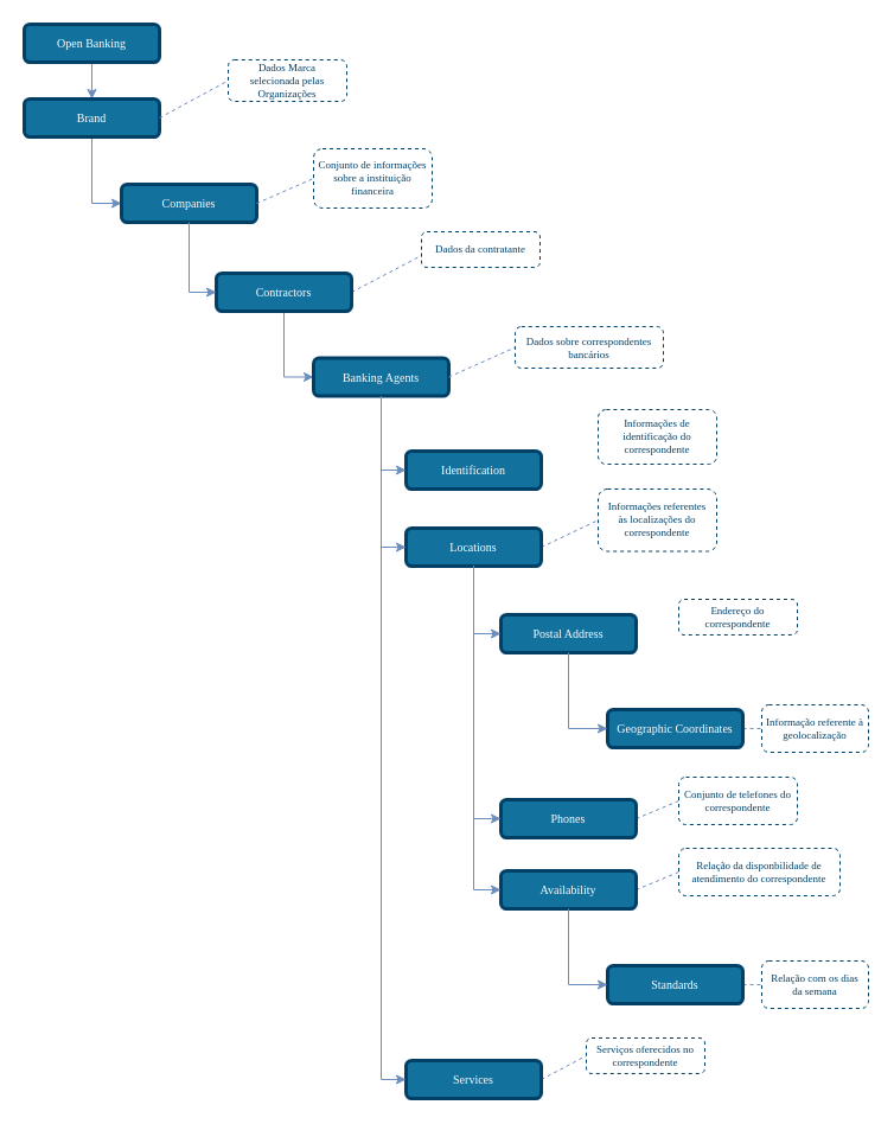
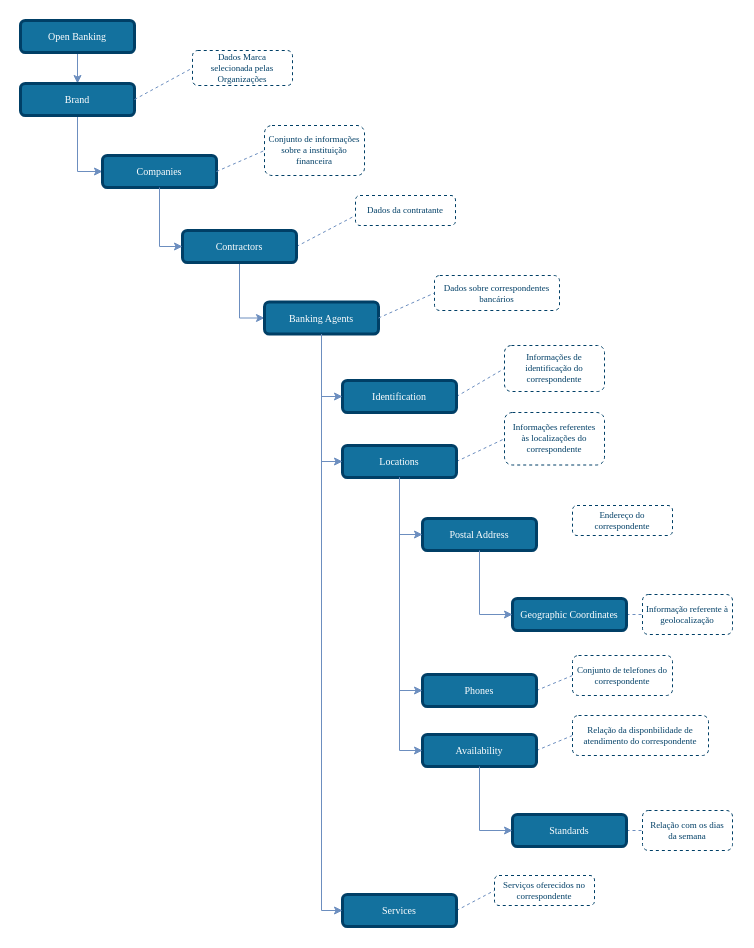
  <mxCell id="0" />
  <mxCell id="1" parent="0" />
  <mxCell id="2" style="edgeStyle=orthogonalEdgeStyle;rounded=0;orthogonalLoop=1;jettySize=auto;html=1;exitX=0.5;exitY=1;exitDx=0;exitDy=0;entryX=0.5;entryY=0;entryDx=0;entryDy=0;endSize=6;fillColor=#dae8fc;strokeColor=#6c8ebf;comic=0;shadow=0;backgroundOutline=0;snapToPoint=0;fixDash=0;endArrow=classic;endFill=1;" parent="1" source="3" target="18" edge="1"><mxGeometry relative="1" as="geometry" /></mxCell>
  <mxCell id="3" value="Open Banking" style="rounded=1;whiteSpace=wrap;html=1;comic=0;shadow=0;backgroundOutline=0;snapToPoint=0;fixDash=0;strokeWidth=3;fontFamily=Verdana;fontStyle=0;labelBackgroundColor=none;labelBorderColor=none;fontSize=10;fillColor=#13719E;strokeColor=#003F66;fontColor=#ffffff;" parent="1" vertex="1"><mxGeometry x="20" y="20" width="114" height="32" as="geometry" /></mxCell>
  <mxCell id="4" style="edgeStyle=orthogonalEdgeStyle;rounded=0;orthogonalLoop=1;jettySize=auto;html=1;exitX=0.5;exitY=1;exitDx=0;exitDy=0;entryX=0;entryY=0.5;entryDx=0;entryDy=0;strokeColor=#6C8EBF;endArrow=classic;endFill=1;" parent="1" source="6" target="10" edge="1"><mxGeometry relative="1" as="geometry" /></mxCell>
  <mxCell id="5" style="edgeStyle=none;rounded=1;orthogonalLoop=1;jettySize=auto;html=1;exitX=1;exitY=0.5;exitDx=0;exitDy=0;dashed=1;endArrow=none;endFill=0;endSize=6;strokeColor=#6C8EBF;" parent="1" source="6" edge="1"><mxGeometry relative="1" as="geometry"><mxPoint x="355" y="215" as="targetPoint" /></mxGeometry></mxCell>
  <mxCell id="6" value="Contractors" style="rounded=1;whiteSpace=wrap;html=1;comic=0;shadow=0;backgroundOutline=0;snapToPoint=0;fixDash=0;strokeWidth=3;fontFamily=Verdana;fontStyle=0;labelBackgroundColor=none;labelBorderColor=none;fontSize=10;fillColor=#13719E;strokeColor=#003F66;fontColor=#ffffff;" parent="1" vertex="1"><mxGeometry x="182" y="230" width="114" height="32" as="geometry" /></mxCell>
  <mxCell id="7" style="edgeStyle=none;rounded=1;orthogonalLoop=1;jettySize=auto;html=1;exitX=1;exitY=0.5;exitDx=0;exitDy=0;entryX=0;entryY=0.5;entryDx=0;entryDy=0;dashed=1;endArrow=none;endFill=0;endSize=6;strokeColor=#6C8EBF;" parent="1" source="8" target="14" edge="1"><mxGeometry relative="1" as="geometry" /></mxCell>
  <mxCell id="8" value="Locations" style="rounded=1;whiteSpace=wrap;html=1;comic=0;shadow=0;backgroundOutline=0;snapToPoint=0;fixDash=0;strokeWidth=3;fontFamily=Verdana;fontStyle=0;labelBackgroundColor=none;labelBorderColor=none;fontSize=10;fillColor=#13719E;strokeColor=#003F66;fontColor=#ffffff;" parent="1" vertex="1"><mxGeometry x="342" y="445" width="114" height="32" as="geometry" /></mxCell>
  <mxCell id="9" value="&lt;font style=&quot;font-size: 9px&quot;&gt;Dados da contratante&lt;/font&gt;" style="rounded=1;whiteSpace=wrap;html=1;shadow=0;comic=0;strokeColor=#003F66;strokeWidth=1;fillColor=#ffffff;gradientColor=#ffffff;fontFamily=Verdana;fontSize=9;fontColor=#003F66;dashed=1;spacingLeft=5;spacing=0;spacingRight=5;spacingBottom=5;spacingTop=5;align=center;verticalAlign=middle;" parent="1" vertex="1"><mxGeometry x="355" y="195" width="100" height="30" as="geometry" /></mxCell>
  <mxCell id="10" value="Banking Agents" style="rounded=1;whiteSpace=wrap;html=1;comic=0;shadow=0;backgroundOutline=0;snapToPoint=0;fixDash=0;strokeWidth=3;fontFamily=Verdana;fontStyle=0;labelBackgroundColor=none;labelBorderColor=none;fontSize=10;fillColor=#13719E;strokeColor=#003F66;fontColor=#ffffff;" parent="1" vertex="1"><mxGeometry x="264" y="301.5" width="114" height="32" as="geometry" /></mxCell>
+ <mxCell id="11" style="rounded=1;orthogonalLoop=1;jettySize=auto;html=1;exitX=1;exitY=0.5;exitDx=0;exitDy=0;entryX=0;entryY=0.5;entryDx=0;entryDy=0;endArrow=none;endFill=0;endSize=6;strokeColor=#6C8EBF;dashed=1;" parent="1" source="12" target="13" edge="1"><mxGeometry relative="1" as="geometry" /></mxCell>
  <mxCell id="12" value="Identification" style="rounded=1;comic=0;shadow=0;backgroundOutline=0;snapToPoint=0;fixDash=0;strokeWidth=3;fontFamily=Verdana;fontStyle=0;labelBorderColor=none;labelBackgroundColor=none;whiteSpace=wrap;html=1;fontSize=10;fillColor=#13719E;strokeColor=#003F66;fontColor=#ffffff;" parent="1" vertex="1"><mxGeometry x="342" y="380" width="114" height="32" as="geometry" /></mxCell>
  <mxCell id="13" value="&lt;font style=&quot;font-size: 9px&quot;&gt;Informações de identificação do correspondente&lt;/font&gt;" style="rounded=1;whiteSpace=wrap;html=1;shadow=0;comic=0;strokeColor=#003F66;strokeWidth=1;fillColor=#ffffff;gradientColor=#ffffff;fontFamily=Verdana;fontSize=9;fontColor=#003F66;dashed=1;spacingLeft=5;spacing=0;spacingRight=5;spacingBottom=5;spacingTop=5;align=center;verticalAlign=middle;" parent="1" vertex="1"><mxGeometry x="504" y="345" width="100" height="46" as="geometry" /></mxCell>
  <mxCell id="14" value="&lt;font style=&quot;font-size: 9px&quot;&gt;Informações referentes às localizações do correspondente&lt;br&gt;&lt;/font&gt;" style="rounded=1;whiteSpace=wrap;html=1;shadow=0;comic=0;strokeColor=#003F66;strokeWidth=1;fillColor=#ffffff;gradientColor=#ffffff;fontFamily=Verdana;fontSize=9;fontColor=#003F66;dashed=1;spacingLeft=5;spacing=0;spacingRight=5;spacingBottom=5;spacingTop=5;align=center;verticalAlign=middle;" parent="1" vertex="1"><mxGeometry x="504" y="412" width="100" height="52.5" as="geometry" /></mxCell>
  <mxCell id="15" value="&lt;font style=&quot;font-size: 9px&quot;&gt;Dados sobre correspondentes bancários&lt;/font&gt;" style="rounded=1;whiteSpace=wrap;html=1;shadow=0;comic=0;strokeColor=#003F66;strokeWidth=1;fillColor=#ffffff;gradientColor=#ffffff;fontFamily=Verdana;fontSize=9;fontColor=#003F66;dashed=1;spacingLeft=5;spacing=0;spacingRight=5;spacingBottom=5;spacingTop=5;align=center;verticalAlign=middle;" parent="1" vertex="1"><mxGeometry x="434" y="275" width="125" height="35" as="geometry" /></mxCell>
  <mxCell id="16" style="edgeStyle=none;rounded=1;orthogonalLoop=1;jettySize=auto;html=1;exitX=1;exitY=0.5;exitDx=0;exitDy=0;entryX=0;entryY=0.5;entryDx=0;entryDy=0;dashed=1;endArrow=none;endFill=0;endSize=6;strokeColor=#6C8EBF;" parent="1" source="10" target="15" edge="1"><mxGeometry relative="1" as="geometry"><mxPoint x="398" y="256" as="sourcePoint" /><mxPoint x="524" y="225" as="targetPoint" /></mxGeometry></mxCell>
  <mxCell id="17" style="edgeStyle=orthogonalEdgeStyle;rounded=0;orthogonalLoop=1;jettySize=auto;html=1;entryX=0;entryY=0.5;entryDx=0;entryDy=0;shadow=0;strokeColor=#6c8ebf;fillColor=#dae8fc;endFill=1;endSize=6;comic=0;" parent="1" source="18" target="23" edge="1"><mxGeometry relative="1" as="geometry" /></mxCell>
  <mxCell id="18" value="Brand" style="rounded=1;whiteSpace=wrap;html=1;comic=0;shadow=0;backgroundOutline=0;snapToPoint=0;fixDash=0;strokeWidth=3;fontFamily=Verdana;fontStyle=0;labelBackgroundColor=none;labelBorderColor=none;fontSize=10;fillColor=#13719E;strokeColor=#003F66;fontColor=#ffffff;" parent="1" vertex="1"><mxGeometry x="20" y="83" width="114" height="32" as="geometry" /></mxCell>
  <mxCell id="19" value="Dados Marca selecionada pelas Organizações" style="rounded=1;whiteSpace=wrap;html=1;shadow=0;comic=0;strokeColor=#003F66;strokeWidth=1;fillColor=#ffffff;gradientColor=#ffffff;fontFamily=Verdana;fontSize=9;fontColor=#003F66;dashed=1;spacingLeft=5;spacing=0;spacingRight=5;spacingBottom=5;spacingTop=5;align=center;verticalAlign=middle;" parent="1" vertex="1"><mxGeometry x="192" y="50" width="100" height="35" as="geometry" /></mxCell>
  <mxCell id="20" style="edgeStyle=none;rounded=1;orthogonalLoop=1;jettySize=auto;html=1;exitX=1;exitY=0.5;exitDx=0;exitDy=0;entryX=0;entryY=0.5;entryDx=0;entryDy=0;dashed=1;endArrow=none;endFill=0;endSize=6;strokeColor=#6C8EBF;" parent="1" source="18" target="19" edge="1"><mxGeometry relative="1" as="geometry"><mxPoint x="250" y="160" as="targetPoint" /><mxPoint x="144" y="181" as="sourcePoint" /></mxGeometry></mxCell>
  <mxCell id="21" style="edgeStyle=orthogonalEdgeStyle;rounded=0;orthogonalLoop=1;jettySize=auto;html=1;exitX=0.5;exitY=1;exitDx=0;exitDy=0;entryX=0;entryY=0.5;entryDx=0;entryDy=0;strokeColor=#6C8EBF;endArrow=classic;endFill=1;" parent="1" source="10" target="12" edge="1"><mxGeometry relative="1" as="geometry"><mxPoint x="341" y="343.5" as="sourcePoint" /><mxPoint x="421" y="396.25" as="targetPoint" /></mxGeometry></mxCell>
  <mxCell id="22" style="edgeStyle=orthogonalEdgeStyle;rounded=0;orthogonalLoop=1;jettySize=auto;html=1;exitX=0.5;exitY=1;exitDx=0;exitDy=0;entryX=0;entryY=0.5;entryDx=0;entryDy=0;strokeColor=#6C8EBF;endArrow=classic;endFill=1;" parent="1" source="10" target="8" edge="1"><mxGeometry relative="1" as="geometry"><mxPoint x="351" y="353.5" as="sourcePoint" /><mxPoint x="431" y="406.25" as="targetPoint" /></mxGeometry></mxCell>
  <mxCell id="23" value="Companies" style="rounded=1;whiteSpace=wrap;html=1;comic=0;shadow=0;backgroundOutline=0;snapToPoint=0;fixDash=0;strokeWidth=3;fontFamily=Verdana;fontStyle=0;labelBackgroundColor=none;labelBorderColor=none;fontSize=10;fillColor=#13719E;strokeColor=#003F66;fontColor=#ffffff;" parent="1" vertex="1"><mxGeometry x="102" y="155" width="114" height="32" as="geometry" /></mxCell>
  <mxCell id="24" style="edgeStyle=orthogonalEdgeStyle;rounded=0;orthogonalLoop=1;jettySize=auto;html=1;entryX=0;entryY=0.5;entryDx=0;entryDy=0;shadow=0;strokeColor=#6c8ebf;fillColor=#dae8fc;endFill=1;endSize=6;comic=0;exitX=0.5;exitY=1;exitDx=0;exitDy=0;" parent="1" source="23" target="6" edge="1"><mxGeometry relative="1" as="geometry"><mxPoint x="102" y="304" as="sourcePoint" /><mxPoint x="137" y="360" as="targetPoint" /></mxGeometry></mxCell>
  <mxCell id="25" style="edgeStyle=none;rounded=1;orthogonalLoop=1;jettySize=auto;html=1;entryX=0;entryY=0.5;entryDx=0;entryDy=0;dashed=1;endArrow=none;endFill=0;endSize=6;strokeColor=#6C8EBF;exitX=1;exitY=0.5;exitDx=0;exitDy=0;" parent="1" source="23" target="26" edge="1"><mxGeometry relative="1" as="geometry"><mxPoint x="216" y="167" as="sourcePoint" /></mxGeometry></mxCell>
  <mxCell id="26" value="&lt;font style=&quot;font-size: 9px&quot;&gt;Conjunto de informações sobre a instituição financeira&lt;/font&gt;" style="rounded=1;whiteSpace=wrap;html=1;shadow=0;comic=0;strokeColor=#003F66;strokeWidth=1;fillColor=#ffffff;gradientColor=#ffffff;fontFamily=Verdana;fontSize=9;fontColor=#003F66;dashed=1;spacingLeft=5;spacing=0;spacingRight=5;spacingBottom=5;spacingTop=5;align=center;verticalAlign=middle;" parent="1" vertex="1"><mxGeometry x="264" y="125" width="100" height="50" as="geometry" /></mxCell>
  <mxCell id="27" style="rounded=1;orthogonalLoop=1;jettySize=auto;html=1;exitX=1;exitY=0.5;exitDx=0;exitDy=0;entryX=0;entryY=0.5;entryDx=0;entryDy=0;endArrow=none;endFill=0;endSize=6;strokeColor=#6C8EBF;dashed=1;" parent="1" source="28" target="29" edge="1"><mxGeometry relative="1" as="geometry" /></mxCell>
  <mxCell id="28" value="Services" style="rounded=1;comic=0;shadow=0;backgroundOutline=0;snapToPoint=0;fixDash=0;strokeWidth=3;fontFamily=Verdana;fontStyle=0;labelBorderColor=none;labelBackgroundColor=none;whiteSpace=wrap;html=1;fontSize=10;fillColor=#13719E;strokeColor=#003F66;fontColor=#ffffff;" parent="1" vertex="1"><mxGeometry x="342" y="894" width="114" height="32" as="geometry" /></mxCell>
  <mxCell id="29" value="Serviços oferecidos no correspondente" style="rounded=1;whiteSpace=wrap;html=1;shadow=0;comic=0;strokeColor=#003F66;strokeWidth=1;fillColor=#ffffff;gradientColor=#ffffff;fontFamily=Verdana;fontSize=9;fontColor=#003F66;dashed=1;spacingLeft=5;spacing=0;spacingRight=5;spacingBottom=5;spacingTop=5;align=center;verticalAlign=middle;" parent="1" vertex="1"><mxGeometry x="494" y="875" width="100" height="30" as="geometry" /></mxCell>
  <mxCell id="30" style="edgeStyle=orthogonalEdgeStyle;rounded=0;orthogonalLoop=1;jettySize=auto;html=1;entryX=0;entryY=0.5;entryDx=0;entryDy=0;strokeColor=#6C8EBF;endArrow=classic;endFill=1;exitX=0.5;exitY=1;exitDx=0;exitDy=0;" parent="1" source="10" target="28" edge="1"><mxGeometry relative="1" as="geometry"><mxPoint x="204" y="415" as="sourcePoint" /><mxPoint x="414" y="547.75" as="targetPoint" /></mxGeometry></mxCell>
  <mxCell id="31" value="Postal Address" style="rounded=1;comic=0;shadow=0;backgroundOutline=0;snapToPoint=0;fixDash=0;strokeWidth=3;fontFamily=Verdana;fontStyle=0;labelBorderColor=none;labelBackgroundColor=none;whiteSpace=wrap;html=1;fontSize=10;fillColor=#13719E;strokeColor=#003F66;fontColor=#ffffff;" parent="1" vertex="1"><mxGeometry x="422" y="518" width="114" height="32" as="geometry" /></mxCell>
  <mxCell id="32" value="&lt;span&gt;Endereço do correspondente&lt;/span&gt;" style="rounded=1;whiteSpace=wrap;html=1;shadow=0;comic=0;strokeColor=#003F66;strokeWidth=1;fillColor=#ffffff;gradientColor=#ffffff;fontFamily=Verdana;fontSize=9;fontColor=#003F66;dashed=1;spacingLeft=5;spacing=0;spacingRight=5;spacingBottom=5;spacingTop=5;align=center;verticalAlign=middle;" parent="1" vertex="1"><mxGeometry x="572" y="505" width="100" height="30" as="geometry" /></mxCell>
  <mxCell id="33" style="edgeStyle=orthogonalEdgeStyle;rounded=0;orthogonalLoop=1;jettySize=auto;html=1;entryX=0;entryY=0.5;entryDx=0;entryDy=0;strokeColor=#6C8EBF;endArrow=classic;endFill=1;exitX=0.5;exitY=1;exitDx=0;exitDy=0;" parent="1" source="8" target="31" edge="1"><mxGeometry relative="1" as="geometry"><mxPoint x="404" y="485" as="sourcePoint" /><mxPoint x="352" y="406" as="targetPoint" /></mxGeometry></mxCell>
  <mxCell id="34" style="rounded=1;orthogonalLoop=1;jettySize=auto;html=1;exitX=1;exitY=0.5;exitDx=0;exitDy=0;entryX=0;entryY=0.5;entryDx=0;entryDy=0;endArrow=none;endFill=0;endSize=6;strokeColor=#6C8EBF;dashed=1;" parent="1" source="35" target="36" edge="1"><mxGeometry relative="1" as="geometry" /></mxCell>
  <mxCell id="35" value="Phones" style="rounded=1;comic=0;shadow=0;backgroundOutline=0;snapToPoint=0;fixDash=0;strokeWidth=3;fontFamily=Verdana;fontStyle=0;labelBorderColor=none;labelBackgroundColor=none;whiteSpace=wrap;html=1;fontSize=10;fillColor=#13719E;strokeColor=#003F66;fontColor=#ffffff;" parent="1" vertex="1"><mxGeometry x="422" y="674" width="114" height="32" as="geometry" /></mxCell>
  <mxCell id="36" value="&lt;span&gt;Conjunto de telefones do correspondente&lt;/span&gt;" style="rounded=1;whiteSpace=wrap;html=1;shadow=0;comic=0;strokeColor=#003F66;strokeWidth=1;fillColor=#ffffff;gradientColor=#ffffff;fontFamily=Verdana;fontSize=9;fontColor=#003F66;dashed=1;spacingLeft=5;spacing=0;spacingRight=5;spacingBottom=5;spacingTop=5;align=center;verticalAlign=middle;" parent="1" vertex="1"><mxGeometry x="572" y="655" width="100" height="40" as="geometry" /></mxCell>
  <mxCell id="37" style="edgeStyle=orthogonalEdgeStyle;rounded=0;orthogonalLoop=1;jettySize=auto;html=1;entryX=0;entryY=0.5;entryDx=0;entryDy=0;strokeColor=#6C8EBF;endArrow=classic;endFill=1;exitX=0.5;exitY=1;exitDx=0;exitDy=0;" parent="1" source="8" target="35" edge="1"><mxGeometry relative="1" as="geometry"><mxPoint x="364" y="525" as="sourcePoint" /><mxPoint x="444" y="554" as="targetPoint" /></mxGeometry></mxCell>
  <mxCell id="38" style="rounded=1;orthogonalLoop=1;jettySize=auto;html=1;exitX=1;exitY=0.5;exitDx=0;exitDy=0;entryX=0;entryY=0.5;entryDx=0;entryDy=0;endArrow=none;endFill=0;endSize=6;strokeColor=#6C8EBF;dashed=1;" parent="1" source="39" target="40" edge="1"><mxGeometry relative="1" as="geometry" /></mxCell>
  <mxCell id="39" value="Availability" style="rounded=1;comic=0;shadow=0;backgroundOutline=0;snapToPoint=0;fixDash=0;strokeWidth=3;fontFamily=Verdana;fontStyle=0;labelBorderColor=none;labelBackgroundColor=none;whiteSpace=wrap;html=1;fontSize=10;fillColor=#13719E;strokeColor=#003F66;fontColor=#ffffff;" parent="1" vertex="1"><mxGeometry x="422" y="734" width="114" height="32" as="geometry" /></mxCell>
  <mxCell id="40" value="Relação da disponbilidade de atendimento do correspondente" style="rounded=1;whiteSpace=wrap;html=1;shadow=0;comic=0;strokeColor=#003F66;strokeWidth=1;fillColor=#ffffff;gradientColor=#ffffff;fontFamily=Verdana;fontSize=9;fontColor=#003F66;dashed=1;spacingLeft=5;spacing=0;spacingRight=5;spacingBottom=5;spacingTop=5;align=center;verticalAlign=middle;" parent="1" vertex="1"><mxGeometry x="572" y="715" width="136" height="40" as="geometry" /></mxCell>
  <mxCell id="41" style="edgeStyle=orthogonalEdgeStyle;rounded=0;orthogonalLoop=1;jettySize=auto;html=1;entryX=0;entryY=0.5;entryDx=0;entryDy=0;strokeColor=#6C8EBF;endArrow=classic;endFill=1;" parent="1" source="8" target="39" edge="1"><mxGeometry relative="1" as="geometry"><mxPoint x="409" y="479" as="sourcePoint" /><mxPoint x="444" y="610" as="targetPoint" /></mxGeometry></mxCell>
  <mxCell id="42" style="rounded=1;orthogonalLoop=1;jettySize=auto;html=1;exitX=1;exitY=0.5;exitDx=0;exitDy=0;entryX=0;entryY=0.5;entryDx=0;entryDy=0;endArrow=none;endFill=0;endSize=6;strokeColor=#6C8EBF;dashed=1;" parent="1" source="43" target="44" edge="1"><mxGeometry relative="1" as="geometry" /></mxCell>
  <mxCell id="43" value="Standards" style="rounded=1;comic=0;shadow=0;backgroundOutline=0;snapToPoint=0;fixDash=0;strokeWidth=3;fontFamily=Verdana;fontStyle=0;labelBorderColor=none;labelBackgroundColor=none;whiteSpace=wrap;html=1;fontSize=10;fillColor=#13719E;strokeColor=#003F66;fontColor=#ffffff;" parent="1" vertex="1"><mxGeometry x="512" y="814" width="114" height="32" as="geometry" /></mxCell>
  <mxCell id="44" value="Relação com os dias da semana" style="rounded=1;whiteSpace=wrap;html=1;shadow=0;comic=0;strokeColor=#003F66;strokeWidth=1;fillColor=#ffffff;gradientColor=#ffffff;fontFamily=Verdana;fontSize=9;fontColor=#003F66;dashed=1;spacingLeft=5;spacing=0;spacingRight=5;spacingBottom=5;spacingTop=5;align=center;verticalAlign=middle;" parent="1" vertex="1"><mxGeometry x="642" y="810" width="90" height="40" as="geometry" /></mxCell>
  <mxCell id="45" style="edgeStyle=orthogonalEdgeStyle;rounded=0;orthogonalLoop=1;jettySize=auto;html=1;entryX=0;entryY=0.5;entryDx=0;entryDy=0;strokeColor=#6C8EBF;endArrow=classic;endFill=1;exitX=0.5;exitY=1;exitDx=0;exitDy=0;" parent="1" source="39" target="43" edge="1"><mxGeometry relative="1" as="geometry"><mxPoint x="472" y="785" as="sourcePoint" /><mxPoint x="425" y="722" as="targetPoint" /></mxGeometry></mxCell>
  <mxCell id="46" style="rounded=1;orthogonalLoop=1;jettySize=auto;html=1;exitX=1;exitY=0.5;exitDx=0;exitDy=0;entryX=0;entryY=0.5;entryDx=0;entryDy=0;endArrow=none;endFill=0;endSize=6;strokeColor=#6C8EBF;dashed=1;" parent="1" source="47" target="48" edge="1"><mxGeometry relative="1" as="geometry" /></mxCell>
  <mxCell id="47" value="Geographic Coordinates" style="rounded=1;comic=0;shadow=0;backgroundOutline=0;snapToPoint=0;fixDash=0;strokeWidth=3;fontFamily=Verdana;fontStyle=0;labelBorderColor=none;labelBackgroundColor=none;whiteSpace=wrap;html=1;fontSize=10;fillColor=#13719E;strokeColor=#003F66;fontColor=#ffffff;" parent="1" vertex="1"><mxGeometry x="512" y="598" width="114" height="32" as="geometry" /></mxCell>
  <mxCell id="48" value="Informação referente à geolocalização" style="rounded=1;whiteSpace=wrap;html=1;shadow=0;comic=0;strokeColor=#003F66;strokeWidth=1;fillColor=#ffffff;gradientColor=#ffffff;fontFamily=Verdana;fontSize=9;fontColor=#003F66;dashed=1;spacingLeft=5;spacing=0;spacingRight=5;spacingBottom=5;spacingTop=5;align=center;verticalAlign=middle;" parent="1" vertex="1"><mxGeometry x="642" y="594" width="90" height="40" as="geometry" /></mxCell>
  <mxCell id="49" style="edgeStyle=orthogonalEdgeStyle;rounded=0;orthogonalLoop=1;jettySize=auto;html=1;entryX=0;entryY=0.5;entryDx=0;entryDy=0;strokeColor=#6C8EBF;endArrow=classic;endFill=1;" parent="1" source="31" target="47" edge="1"><mxGeometry relative="1" as="geometry"><mxPoint x="462" y="550" as="sourcePoint" /><mxPoint x="408" y="506" as="targetPoint" /></mxGeometry></mxCell>
